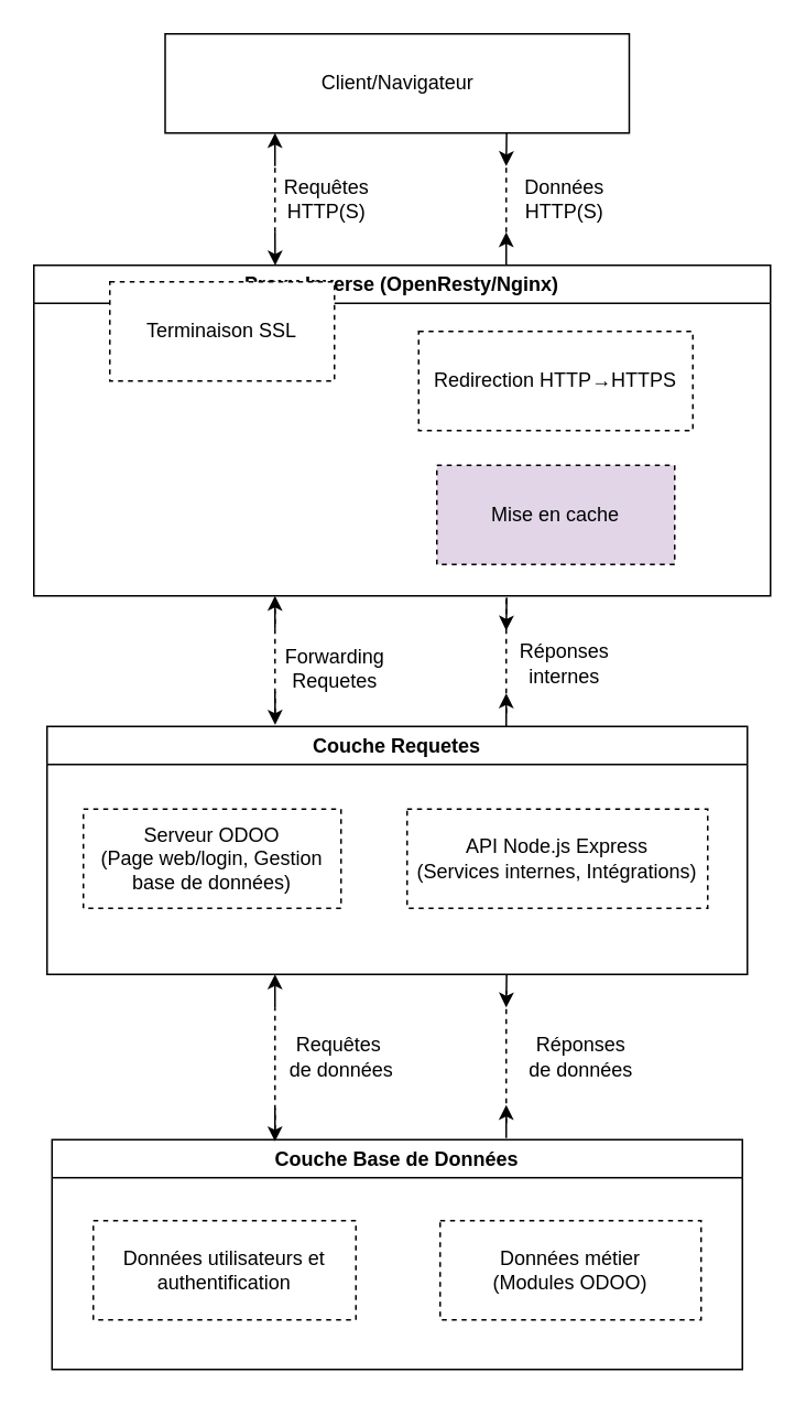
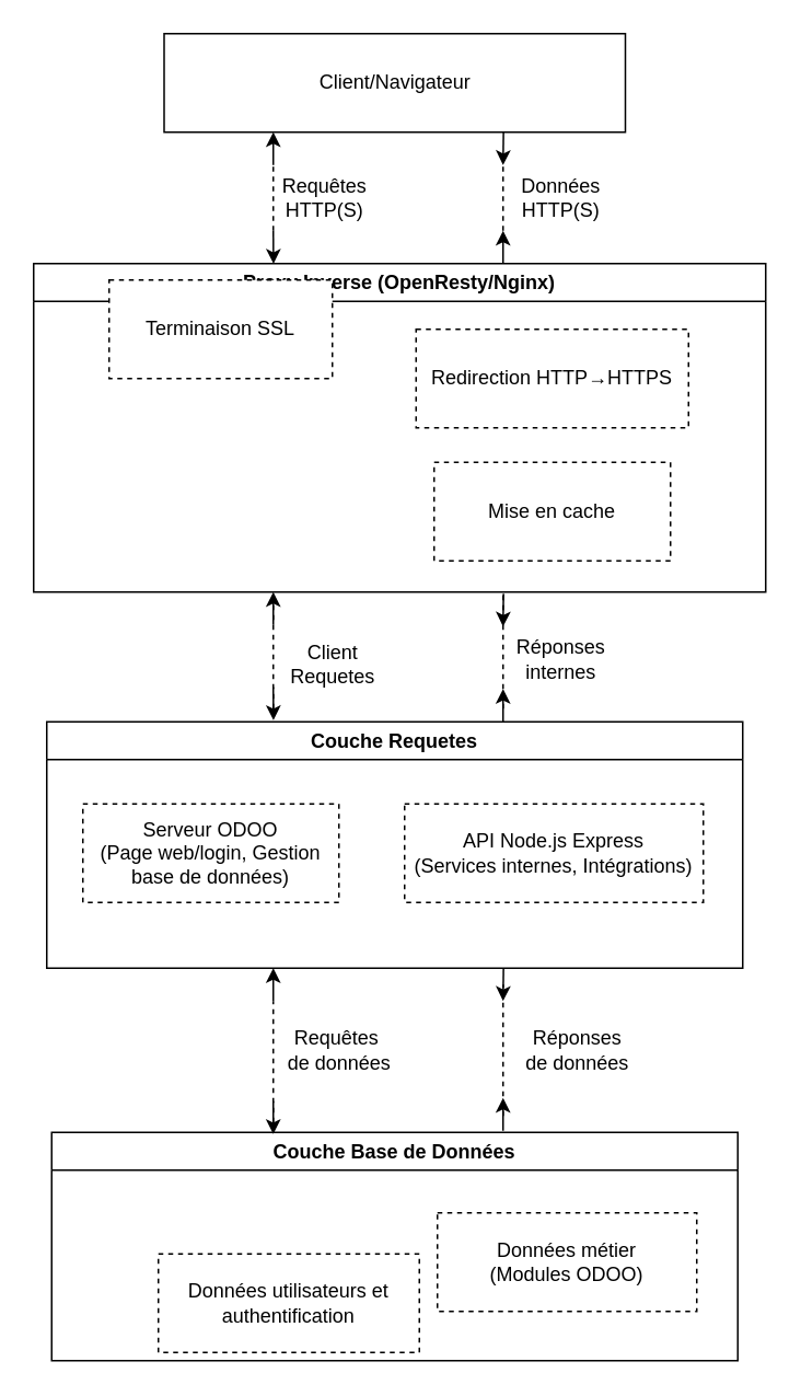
  <mxCell id="0" />
  <mxCell id="1" parent="0" />
  <mxCell id="2" value="Client/Navigateur" style="rounded=0;whiteSpace=wrap;html=1;" vertex="1" parent="1"><mxGeometry x="99.5" y="20" width="281" height="60" as="geometry" /></mxCell>
  <mxCell id="3" value="Proxy Inverse (OpenResty/Nginx)" style="swimlane;whiteSpace=wrap;html=1;" vertex="1" parent="1"><mxGeometry x="20" y="160" width="446" height="200" as="geometry" /></mxCell>
  <mxCell id="4" value="Terminaison SSL" style="rounded=0;whiteSpace=wrap;html=1;dashed=1;" vertex="1" parent="3"><mxGeometry x="46" y="10" width="136" height="60" as="geometry" /></mxCell>
  <mxCell id="5" value="Redirection HTTP→HTTPS" style="rounded=0;whiteSpace=wrap;html=1;dashed=1;" vertex="1" parent="3"><mxGeometry x="233" y="40" width="166" height="60" as="geometry" /></mxCell>
- <mxCell id="6" value="Mise en cache" style="rounded=0;whiteSpace=wrap;html=1;dashed=1;fillColor=#e1d5e7;" vertex="1" parent="3"><mxGeometry x="244" y="121" width="144" height="60" as="geometry" /></mxCell>
+ <mxCell id="6" value="Mise en cache" style="rounded=0;whiteSpace=wrap;html=1;dashed=1;" vertex="1" parent="3"><mxGeometry x="244" y="121" width="144" height="60" as="geometry" /></mxCell>
  <mxCell id="7" value="Requêtes&lt;div&gt;HTTP(S)&lt;/div&gt;" style="text;html=1;align=center;verticalAlign=middle;resizable=0;points=[];autosize=1;strokeColor=none;fillColor=none;" vertex="1" parent="1"><mxGeometry x="162" y="100" width="70" height="40" as="geometry" /></mxCell>
  <mxCell id="8" value="" style="endArrow=classic;html=1;rounded=0;exitX=0.75;exitY=1;exitDx=0;exitDy=0;" edge="1" parent="1"><mxGeometry width="50" height="50" relative="1" as="geometry"><mxPoint x="306.25" y="80" as="sourcePoint" /><mxPoint x="306" y="100" as="targetPoint" /></mxGeometry></mxCell>
  <mxCell id="9" value="" style="endArrow=classic;html=1;rounded=0;" edge="1" parent="1"><mxGeometry width="50" height="50" relative="1" as="geometry"><mxPoint x="306" y="160" as="sourcePoint" /><mxPoint x="306" y="140" as="targetPoint" /></mxGeometry></mxCell>
  <mxCell id="10" value="" style="endArrow=classic;html=1;rounded=0;entryX=0.298;entryY=-0.015;entryDx=0;entryDy=0;entryPerimeter=0;" edge="1" parent="1"><mxGeometry width="50" height="50" relative="1" as="geometry"><mxPoint x="166" y="140" as="sourcePoint" /><mxPoint x="166.12" y="160.1" as="targetPoint" /></mxGeometry></mxCell>
  <mxCell id="11" value="" style="endArrow=classic;html=1;rounded=0;" edge="1" parent="1"><mxGeometry width="50" height="50" relative="1" as="geometry"><mxPoint x="166" y="100" as="sourcePoint" /><mxPoint x="166" y="80" as="targetPoint" /></mxGeometry></mxCell>
  <mxCell id="12" value="" style="endArrow=none;html=1;rounded=0;dashed=1;" edge="1" parent="1"><mxGeometry width="50" height="50" relative="1" as="geometry"><mxPoint x="306" y="140" as="sourcePoint" /><mxPoint x="306" y="100" as="targetPoint" /></mxGeometry></mxCell>
  <mxCell id="13" value="" style="endArrow=none;html=1;rounded=0;dashed=1;" edge="1" parent="1"><mxGeometry width="50" height="50" relative="1" as="geometry"><mxPoint x="166" y="140" as="sourcePoint" /><mxPoint x="166" y="100" as="targetPoint" /></mxGeometry></mxCell>
  <mxCell id="14" value="Données&lt;div&gt;HTTP(S)&lt;/div&gt;" style="text;html=1;align=center;verticalAlign=middle;resizable=0;points=[];autosize=1;strokeColor=none;fillColor=none;" vertex="1" parent="1"><mxGeometry x="300.5" y="100" width="80" height="40" as="geometry" /></mxCell>
  <mxCell id="15" value="Couche Requetes" style="swimlane;whiteSpace=wrap;html=1;" vertex="1" parent="1"><mxGeometry x="28" y="439" width="424" height="150" as="geometry" /></mxCell>
  <mxCell id="16" value="Serveur ODOO&lt;div&gt;(Page web/login, Gestion base de données)&lt;/div&gt;" style="rounded=0;whiteSpace=wrap;html=1;dashed=1;" vertex="1" parent="15"><mxGeometry x="22" y="50" width="156" height="60" as="geometry" /></mxCell>
  <mxCell id="17" value="API Node.js Express&lt;div&gt;(Services internes, Intégrations)&lt;/div&gt;" style="rounded=0;whiteSpace=wrap;html=1;dashed=1;" vertex="1" parent="15"><mxGeometry x="218" y="50" width="182" height="60" as="geometry" /></mxCell>
  <mxCell id="18" value="" style="endArrow=classic;html=1;rounded=0;" edge="1" parent="15"><mxGeometry width="50" height="50" relative="1" as="geometry"><mxPoint x="138" y="170" as="sourcePoint" /><mxPoint x="138" y="150" as="targetPoint" /></mxGeometry></mxCell>
  <mxCell id="19" value="Couche Base de Données" style="swimlane;whiteSpace=wrap;html=1;" vertex="1" parent="1"><mxGeometry x="31" y="689" width="418" height="139" as="geometry" /></mxCell>
- <mxCell id="20" value="Données utilisateurs et authentification" style="rounded=0;whiteSpace=wrap;html=1;dashed=1;" vertex="1" parent="19"><mxGeometry x="25" y="49" width="159" height="60" as="geometry" /></mxCell>
+ <mxCell id="20" value="Données utilisateurs et authentification" style="rounded=0;whiteSpace=wrap;html=1;dashed=1;" vertex="1" parent="19"><mxGeometry x="65" y="74" width="159" height="60" as="geometry" /></mxCell>
  <mxCell id="21" value="Données métier&lt;div&gt;(Modules ODOO)&lt;/div&gt;" style="rounded=0;whiteSpace=wrap;html=1;dashed=1;" vertex="1" parent="19"><mxGeometry x="235" y="49" width="158" height="60" as="geometry" /></mxCell>
  <mxCell id="22" value="" style="endArrow=classic;html=1;rounded=0;exitX=0.75;exitY=1;exitDx=0;exitDy=0;" edge="1" parent="1"><mxGeometry width="50" height="50" relative="1" as="geometry"><mxPoint x="306.25" y="361" as="sourcePoint" /><mxPoint x="306" y="381" as="targetPoint" /></mxGeometry></mxCell>
  <mxCell id="23" value="" style="endArrow=classic;html=1;rounded=0;" edge="1" parent="1"><mxGeometry width="50" height="50" relative="1" as="geometry"><mxPoint x="306" y="439" as="sourcePoint" /><mxPoint x="306" y="419" as="targetPoint" /></mxGeometry></mxCell>
  <mxCell id="24" value="" style="endArrow=classic;html=1;rounded=0;entryX=0.298;entryY=-0.015;entryDx=0;entryDy=0;entryPerimeter=0;" edge="1" parent="1"><mxGeometry width="50" height="50" relative="1" as="geometry"><mxPoint x="166" y="417.9" as="sourcePoint" /><mxPoint x="166.12" y="438" as="targetPoint" /></mxGeometry></mxCell>
  <mxCell id="25" value="" style="endArrow=classic;html=1;rounded=0;" edge="1" parent="1"><mxGeometry width="50" height="50" relative="1" as="geometry"><mxPoint x="166" y="380" as="sourcePoint" /><mxPoint x="166" y="360" as="targetPoint" /></mxGeometry></mxCell>
  <mxCell id="26" value="" style="endArrow=none;html=1;rounded=0;dashed=1;" edge="1" parent="1"><mxGeometry width="50" height="50" relative="1" as="geometry"><mxPoint x="166" y="431" as="sourcePoint" /><mxPoint x="166" y="361" as="targetPoint" /></mxGeometry></mxCell>
  <mxCell id="27" value="" style="endArrow=none;html=1;rounded=0;dashed=1;" edge="1" parent="1"><mxGeometry width="50" height="50" relative="1" as="geometry"><mxPoint x="306" y="431" as="sourcePoint" /><mxPoint x="306" y="361" as="targetPoint" /></mxGeometry></mxCell>
- <mxCell id="28" value="Forwarding&lt;div&gt;Requetes&lt;/div&gt;" style="text;html=1;align=center;verticalAlign=middle;resizable=0;points=[];autosize=1;strokeColor=none;fillColor=none;" vertex="1" parent="1"><mxGeometry x="162" y="384" width="80" height="40" as="geometry" /></mxCell>
+ <mxCell id="28" value="Client&lt;div&gt;Requetes&lt;/div&gt;" style="text;html=1;align=center;verticalAlign=middle;resizable=0;points=[];autosize=1;strokeColor=none;fillColor=none;" vertex="1" parent="1"><mxGeometry x="162" y="384" width="80" height="40" as="geometry" /></mxCell>
  <mxCell id="29" value="Réponses&lt;div&gt;internes&lt;/div&gt;" style="text;html=1;align=center;verticalAlign=middle;resizable=0;points=[];autosize=1;strokeColor=none;fillColor=none;" vertex="1" parent="1"><mxGeometry x="301" y="381" width="80" height="40" as="geometry" /></mxCell>
  <mxCell id="30" value="" style="endArrow=classic;html=1;rounded=0;exitX=0.75;exitY=1;exitDx=0;exitDy=0;" edge="1" parent="1"><mxGeometry width="50" height="50" relative="1" as="geometry"><mxPoint x="306.25" y="589" as="sourcePoint" /><mxPoint x="306" y="609" as="targetPoint" /></mxGeometry></mxCell>
  <mxCell id="31" value="" style="endArrow=classic;html=1;rounded=0;" edge="1" parent="1"><mxGeometry width="50" height="50" relative="1" as="geometry"><mxPoint x="306" y="688" as="sourcePoint" /><mxPoint x="306" y="668" as="targetPoint" /></mxGeometry></mxCell>
  <mxCell id="32" value="" style="endArrow=classic;html=1;rounded=0;" edge="1" parent="1"><mxGeometry width="50" height="50" relative="1" as="geometry"><mxPoint x="166" y="670" as="sourcePoint" /><mxPoint x="166" y="690" as="targetPoint" /></mxGeometry></mxCell>
  <mxCell id="33" value="" style="endArrow=none;html=1;rounded=0;dashed=1;" edge="1" parent="1"><mxGeometry width="50" height="50" relative="1" as="geometry"><mxPoint x="166" y="689" as="sourcePoint" /><mxPoint x="166" y="609" as="targetPoint" /></mxGeometry></mxCell>
  <mxCell id="34" value="" style="endArrow=none;html=1;rounded=0;dashed=1;" edge="1" parent="1"><mxGeometry width="50" height="50" relative="1" as="geometry"><mxPoint x="306" y="679" as="sourcePoint" /><mxPoint x="306" y="599" as="targetPoint" /></mxGeometry></mxCell>
  <mxCell id="35" value="&lt;div&gt;Requêtes&amp;nbsp;&lt;/div&gt;&lt;div&gt;&lt;span style=&quot;background-color: transparent; color: light-dark(rgb(0, 0, 0), rgb(255, 255, 255));&quot;&gt;de données&lt;/span&gt;&lt;/div&gt;" style="text;html=1;align=center;verticalAlign=middle;resizable=0;points=[];autosize=1;strokeColor=none;fillColor=none;" vertex="1" parent="1"><mxGeometry x="161" y="619" width="90" height="40" as="geometry" /></mxCell>
  <mxCell id="36" value="&lt;div&gt;Réponses&lt;/div&gt;&lt;div&gt;&lt;span style=&quot;background-color: transparent; color: light-dark(rgb(0, 0, 0), rgb(255, 255, 255));&quot;&gt;de données&lt;/span&gt;&lt;/div&gt;" style="text;html=1;align=center;verticalAlign=middle;resizable=0;points=[];autosize=1;strokeColor=none;fillColor=none;" vertex="1" parent="1"><mxGeometry x="306" y="619" width="90" height="40" as="geometry" /></mxCell>
